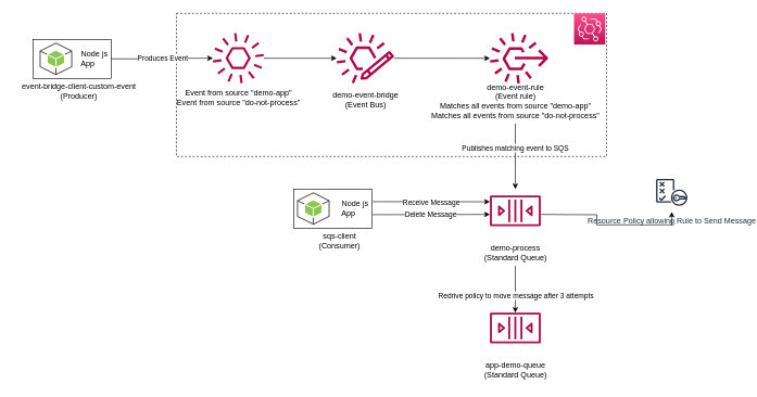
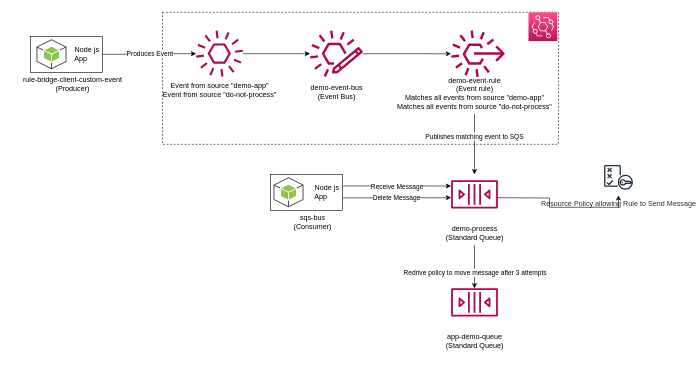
  <mxCell id="0" />
  <mxCell id="1" parent="0" />
  <mxCell id="2" value="" style="rounded=0;whiteSpace=wrap;html=1;fillColor=none;dashed=1;" parent="1" vertex="1"><mxGeometry x="270" y="20" width="660" height="220" as="geometry" /></mxCell>
  <mxCell id="3" style="edgeStyle=orthogonalEdgeStyle;rounded=0;orthogonalLoop=1;jettySize=auto;html=1;" parent="1" source="38" target="17" edge="1"><mxGeometry relative="1" as="geometry" /></mxCell>
  <mxCell id="4" value="" style="group;align=right;" parent="1" vertex="1" connectable="0"><mxGeometry x="20" y="60" width="200" height="100" as="geometry" /></mxCell>
  <mxCell id="5" value="&lt;div style=&quot;&quot;&gt;&lt;span style=&quot;background-color: initial;&quot;&gt;Node js&amp;nbsp;&lt;br&gt;App&amp;nbsp; &amp;nbsp; &amp;nbsp; &amp;nbsp;&lt;/span&gt;&lt;/div&gt;" style="rounded=0;whiteSpace=wrap;html=1;align=right;" parent="4" vertex="1"><mxGeometry x="30" width="120" height="60" as="geometry" /></mxCell>
- <mxCell id="6" value="event-bridge-client-custom-event&lt;br&gt;(Producer)" style="text;html=1;align=center;verticalAlign=middle;resizable=0;points=[];autosize=1;strokeColor=none;fillColor=none;" parent="4" vertex="1"><mxGeometry y="60" width="200" height="40" as="geometry" /></mxCell>
+ <mxCell id="6" value="rule-bridge-client-custom-event&lt;br&gt;(Producer)" style="text;html=1;align=center;verticalAlign=middle;resizable=0;points=[];autosize=1;strokeColor=none;fillColor=none;" parent="4" vertex="1"><mxGeometry y="60" width="200" height="40" as="geometry" /></mxCell>
  <mxCell id="7" value="" style="outlineConnect=0;dashed=0;verticalLabelPosition=bottom;verticalAlign=top;align=center;html=1;shape=mxgraph.aws3.android;fillColor=#8CC64F;gradientColor=none;" parent="4" vertex="1"><mxGeometry x="40" y="5" width="50" height="50" as="geometry" /></mxCell>
  <mxCell id="8" style="edgeStyle=orthogonalEdgeStyle;rounded=0;orthogonalLoop=1;jettySize=auto;html=1;" parent="1" source="5" target="38" edge="1"><mxGeometry relative="1" as="geometry"><mxPoint x="310" y="100" as="targetPoint" /></mxGeometry></mxCell>
  <mxCell id="9" value="Produces Event" style="edgeLabel;html=1;align=center;verticalAlign=middle;resizable=0;points=[];" parent="8" vertex="1" connectable="0"><mxGeometry x="-0.333" y="-5" relative="1" as="geometry"><mxPoint x="26" y="-6" as="offset" /></mxGeometry></mxCell>
  <mxCell id="10" style="edgeStyle=orthogonalEdgeStyle;rounded=0;orthogonalLoop=1;jettySize=auto;html=1;" parent="1" source="17" target="12" edge="1"><mxGeometry relative="1" as="geometry" /></mxCell>
  <mxCell id="11" value="" style="group" parent="1" vertex="1" connectable="0"><mxGeometry x="660" y="60" width="270" height="129.615" as="geometry" /></mxCell>
  <mxCell id="12" value="" style="sketch=0;outlineConnect=0;fontColor=#232F3E;gradientColor=none;fillColor=#B0084D;strokeColor=none;dashed=0;verticalLabelPosition=bottom;verticalAlign=top;align=center;html=1;fontSize=12;fontStyle=0;aspect=fixed;pointerEvents=1;shape=mxgraph.aws4.rule_3;" parent="11" vertex="1"><mxGeometry x="91" y="-10" width="89.47" height="78" as="geometry" /></mxCell>
  <mxCell id="13" value="demo-event-rule&lt;br&gt;(Event rule)&lt;br&gt;Matches all events from source &quot;demo-app&quot;&lt;br&gt;Matches all events from source &quot;do-not-process&quot;" style="text;html=1;align=center;verticalAlign=middle;resizable=0;points=[];autosize=1;strokeColor=none;fillColor=none;" parent="11" vertex="1"><mxGeometry x="-10" y="59.615" width="280" height="70" as="geometry" /></mxCell>
  <mxCell id="14" style="edgeStyle=orthogonalEdgeStyle;rounded=0;orthogonalLoop=1;jettySize=auto;html=1;entryX=0.5;entryY=0;entryDx=0;entryDy=0;entryPerimeter=0;" parent="1" source="13" edge="1"><mxGeometry relative="1" as="geometry"><mxPoint x="790" y="290" as="targetPoint" /></mxGeometry></mxCell>
  <mxCell id="15" value="Publishes matching event to SQS" style="edgeLabel;html=1;align=center;verticalAlign=middle;resizable=0;points=[];" parent="14" vertex="1" connectable="0"><mxGeometry x="-0.273" y="-1" relative="1" as="geometry"><mxPoint as="offset" /></mxGeometry></mxCell>
  <mxCell id="16" value="" style="group" parent="1" vertex="1" connectable="0"><mxGeometry x="505" y="60" width="105" height="115" as="geometry" /></mxCell>
  <mxCell id="17" value="" style="sketch=0;outlineConnect=0;fontColor=#232F3E;gradientColor=none;fillColor=#B0084D;strokeColor=none;dashed=0;verticalLabelPosition=bottom;verticalAlign=top;align=center;html=1;fontSize=12;fontStyle=0;aspect=fixed;pointerEvents=1;shape=mxgraph.aws4.eventbridge_custom_event_bus_resource;" parent="16" vertex="1"><mxGeometry x="10.913" y="-10" width="88.17" height="78" as="geometry" /></mxCell>
- <mxCell id="18" value="demo-event-bridge&lt;br&gt;(Event Bus)" style="text;html=1;align=center;verticalAlign=middle;resizable=0;points=[];autosize=1;strokeColor=none;fillColor=none;" parent="16" vertex="1"><mxGeometry y="73.182" width="110" height="40" as="geometry" /></mxCell>
+ <mxCell id="18" value="demo-event-bus&lt;br&gt;(Event Bus)" style="text;html=1;align=center;verticalAlign=middle;resizable=0;points=[];autosize=1;strokeColor=none;fillColor=none;" parent="16" vertex="1"><mxGeometry y="73.182" width="110" height="40" as="geometry" /></mxCell>
  <mxCell id="19" value="" style="group" parent="1" vertex="1" connectable="0"><mxGeometry x="420" y="290" width="200" height="100" as="geometry" /></mxCell>
  <mxCell id="20" value="&lt;div style=&quot;&quot;&gt;&lt;span style=&quot;background-color: initial;&quot;&gt;Node js&amp;nbsp;&lt;/span&gt;&lt;/div&gt;&lt;span style=&quot;&quot;&gt;&lt;div style=&quot;&quot;&gt;&lt;span style=&quot;background-color: initial;&quot;&gt;App&amp;nbsp; &amp;nbsp; &amp;nbsp; &amp;nbsp;&lt;/span&gt;&lt;/div&gt;&lt;/span&gt;" style="rounded=0;whiteSpace=wrap;html=1;align=right;" parent="19" vertex="1"><mxGeometry x="30" width="120" height="60" as="geometry" /></mxCell>
- <mxCell id="21" value="sqs-client&lt;br&gt;(Consumer)" style="text;html=1;align=center;verticalAlign=middle;resizable=0;points=[];autosize=1;strokeColor=none;fillColor=none;" parent="19" vertex="1"><mxGeometry x="55" y="60" width="90" height="40" as="geometry" /></mxCell>
+ <mxCell id="21" value="sqs-bus&lt;br&gt;(Consumer)" style="text;html=1;align=center;verticalAlign=middle;resizable=0;points=[];autosize=1;strokeColor=none;fillColor=none;" parent="19" vertex="1"><mxGeometry x="55" y="60" width="90" height="40" as="geometry" /></mxCell>
  <mxCell id="22" value="" style="outlineConnect=0;dashed=0;verticalLabelPosition=bottom;verticalAlign=top;align=center;html=1;shape=mxgraph.aws3.android;fillColor=#8CC64F;gradientColor=none;" parent="19" vertex="1"><mxGeometry x="35" y="5" width="50" height="50" as="geometry" /></mxCell>
  <mxCell id="23" value="" style="endArrow=classic;html=1;rounded=0;exitX=1.01;exitY=0.323;exitDx=0;exitDy=0;entryX=0;entryY=0.25;entryDx=0;entryDy=0;entryPerimeter=0;exitPerimeter=0;" parent="1" source="20" edge="1"><mxGeometry width="50" height="50" relative="1" as="geometry"><mxPoint x="590" y="390" as="sourcePoint" /><mxPoint x="751" y="309.5" as="targetPoint" /></mxGeometry></mxCell>
  <mxCell id="24" value="Receive Message" style="edgeLabel;html=1;align=center;verticalAlign=middle;resizable=0;points=[];" parent="23" vertex="1" connectable="0"><mxGeometry x="0.308" y="-1" relative="1" as="geometry"><mxPoint x="-29" as="offset" /></mxGeometry></mxCell>
  <mxCell id="25" value="" style="endArrow=classic;html=1;rounded=0;exitX=1.007;exitY=0.656;exitDx=0;exitDy=0;entryX=0;entryY=0.5;entryDx=0;entryDy=0;entryPerimeter=0;exitPerimeter=0;" parent="1" source="20" edge="1"><mxGeometry width="50" height="50" relative="1" as="geometry"><mxPoint x="590" y="390" as="sourcePoint" /><mxPoint x="751" y="329" as="targetPoint" /></mxGeometry></mxCell>
  <mxCell id="26" value="Delete Message" style="edgeLabel;html=1;align=center;verticalAlign=middle;resizable=0;points=[];" parent="25" vertex="1" connectable="0"><mxGeometry x="-0.357" relative="1" as="geometry"><mxPoint x="31" as="offset" /></mxGeometry></mxCell>
  <mxCell id="27" value="" style="sketch=0;points=[[0,0,0],[0.25,0,0],[0.5,0,0],[0.75,0,0],[1,0,0],[0,1,0],[0.25,1,0],[0.5,1,0],[0.75,1,0],[1,1,0],[0,0.25,0],[0,0.5,0],[0,0.75,0],[1,0.25,0],[1,0.5,0],[1,0.75,0]];outlineConnect=0;fontColor=#232F3E;gradientColor=#FF4F8B;gradientDirection=north;fillColor=#BC1356;strokeColor=#ffffff;dashed=0;verticalLabelPosition=bottom;verticalAlign=top;align=center;html=1;fontSize=12;fontStyle=0;aspect=fixed;shape=mxgraph.aws4.resourceIcon;resIcon=mxgraph.aws4.eventbridge;" parent="1" vertex="1"><mxGeometry x="880" y="20" width="48" height="48" as="geometry" /></mxCell>
  <mxCell id="28" value="Resource Policy allowing Rule to Send Message" style="sketch=0;outlineConnect=0;fontColor=#232F3E;gradientColor=none;strokeColor=#232F3E;fillColor=#ffffff;dashed=0;verticalLabelPosition=bottom;verticalAlign=top;align=center;html=1;fontSize=12;fontStyle=0;aspect=fixed;shape=mxgraph.aws4.resourceIcon;resIcon=mxgraph.aws4.policy;" parent="1" vertex="1"><mxGeometry x="1000" y="265" width="60" height="60" as="geometry" /></mxCell>
  <mxCell id="29" style="edgeStyle=orthogonalEdgeStyle;rounded=0;orthogonalLoop=1;jettySize=auto;html=1;" parent="1" target="28" edge="1"><mxGeometry relative="1" as="geometry"><mxPoint x="829" y="329" as="sourcePoint" /></mxGeometry></mxCell>
  <mxCell id="30" value="" style="group" vertex="1" connectable="0" parent="1"><mxGeometry x="730" y="300" width="120" height="108" as="geometry" /></mxCell>
  <mxCell id="31" value="" style="sketch=0;outlineConnect=0;fontColor=#232F3E;gradientColor=none;fillColor=#B0084D;strokeColor=none;dashed=0;verticalLabelPosition=bottom;verticalAlign=top;align=center;html=1;fontSize=12;fontStyle=0;aspect=fixed;pointerEvents=1;shape=mxgraph.aws4.queue;" vertex="1" parent="30"><mxGeometry x="21" width="78" height="47" as="geometry" /></mxCell>
  <mxCell id="32" value="demo-process&lt;br&gt;(Standard Queue)" style="text;html=1;align=center;verticalAlign=middle;resizable=0;points=[];autosize=1;strokeColor=none;fillColor=none;" parent="30" vertex="1"><mxGeometry y="68" width="120" height="40" as="geometry" /></mxCell>
  <mxCell id="33" value="" style="group" vertex="1" connectable="0" parent="1"><mxGeometry x="730" y="480" width="120" height="108" as="geometry" /></mxCell>
  <mxCell id="34" value="" style="sketch=0;outlineConnect=0;fontColor=#232F3E;gradientColor=none;fillColor=#B0084D;strokeColor=none;dashed=0;verticalLabelPosition=bottom;verticalAlign=top;align=center;html=1;fontSize=12;fontStyle=0;aspect=fixed;pointerEvents=1;shape=mxgraph.aws4.queue;" vertex="1" parent="33"><mxGeometry x="21" width="78" height="47" as="geometry" /></mxCell>
  <mxCell id="35" value="app-demo-queue&lt;br&gt;(Standard Queue)" style="text;html=1;align=center;verticalAlign=middle;resizable=0;points=[];autosize=1;strokeColor=none;fillColor=none;" vertex="1" parent="33"><mxGeometry y="68" width="120" height="40" as="geometry" /></mxCell>
  <mxCell id="36" style="edgeStyle=orthogonalEdgeStyle;rounded=0;orthogonalLoop=1;jettySize=auto;html=1;" edge="1" parent="1" source="32" target="34"><mxGeometry relative="1" as="geometry" /></mxCell>
  <mxCell id="37" value="Redrive policy to move message after 3 attempts" style="edgeLabel;html=1;align=center;verticalAlign=middle;resizable=0;points=[];" vertex="1" connectable="0" parent="36"><mxGeometry x="0.244" relative="1" as="geometry"><mxPoint as="offset" /></mxGeometry></mxCell>
  <mxCell id="38" value="" style="sketch=0;outlineConnect=0;fontColor=#232F3E;gradientColor=none;fillColor=#B0084D;strokeColor=none;dashed=0;verticalLabelPosition=bottom;verticalAlign=top;align=center;html=1;fontSize=12;fontStyle=0;aspect=fixed;pointerEvents=1;shape=mxgraph.aws4.event;" parent="1" vertex="1"><mxGeometry x="326" y="50" width="78" height="78" as="geometry" /></mxCell>
  <mxCell id="39" value="Event from source &quot;demo-app&quot;&lt;br&gt;Event from source &quot;do-not-process&quot;" style="text;html=1;align=center;verticalAlign=middle;resizable=0;points=[];autosize=1;strokeColor=none;fillColor=none;" parent="1" vertex="1"><mxGeometry x="260" y="130" width="210" height="40" as="geometry" /></mxCell>
